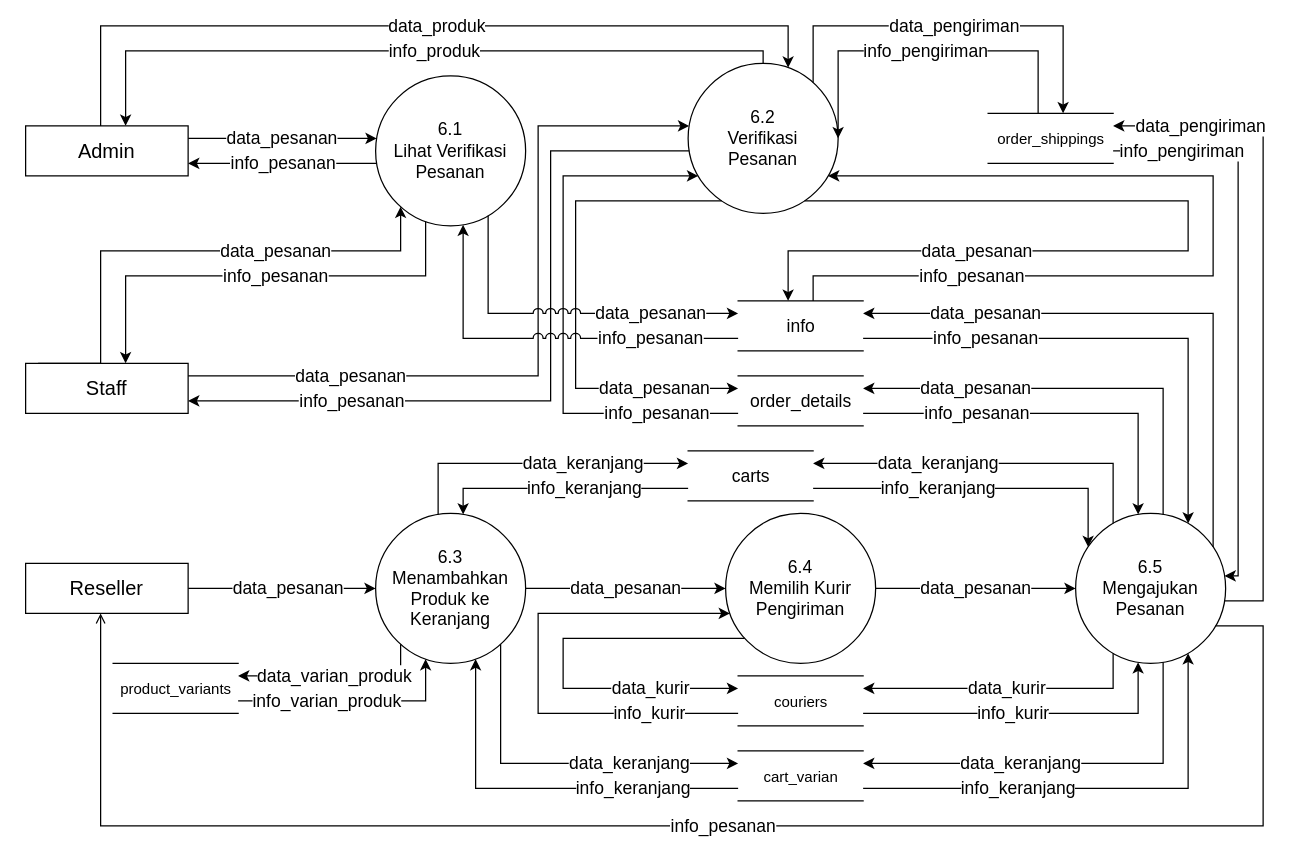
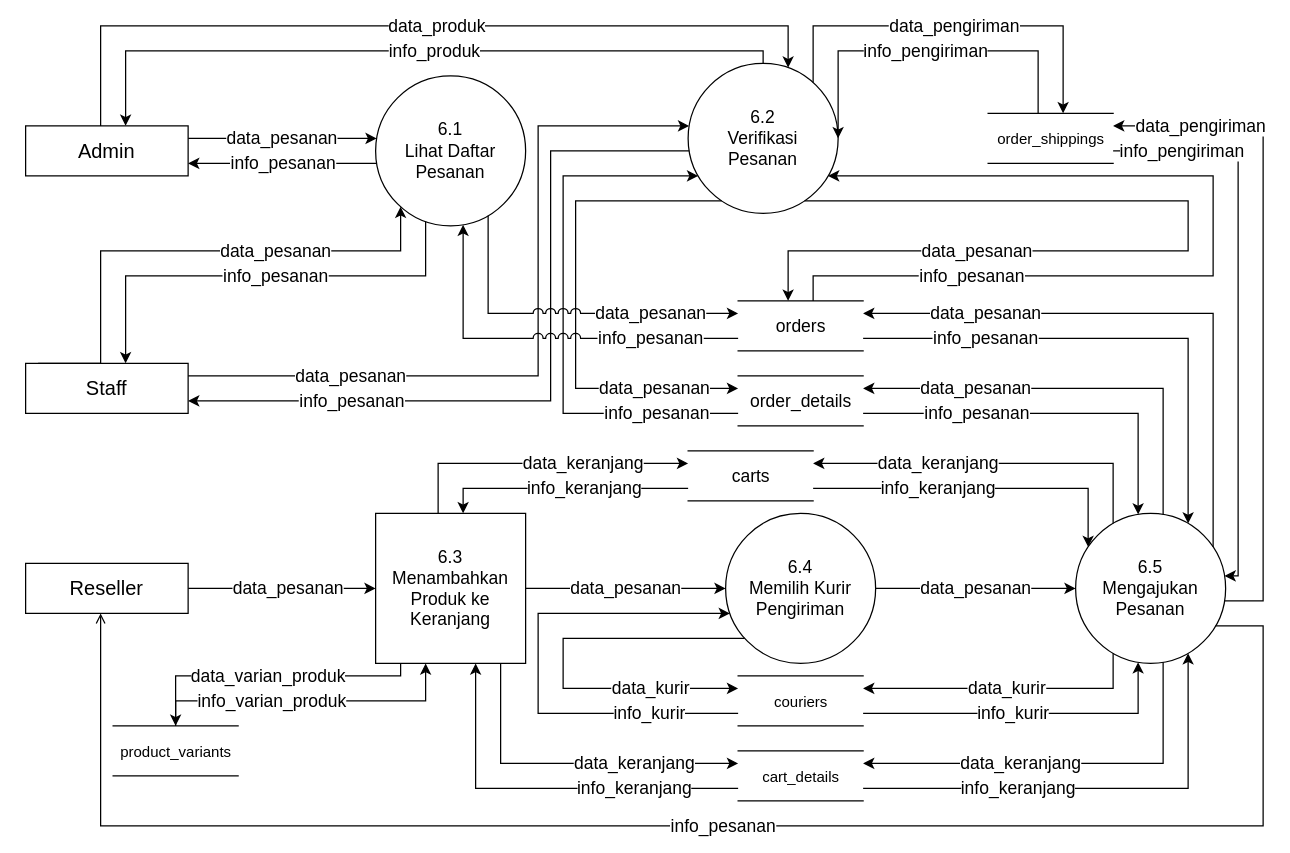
  <mxCell id="0" />
  <mxCell id="1" parent="0" />
- <mxCell id="2" value="&lt;font style=&quot;font-size: 14px&quot;&gt;6.1&lt;br&gt;Lihat Verifikasi Pesanan&lt;br&gt;&lt;/font&gt;" style="ellipse;whiteSpace=wrap;html=1;aspect=fixed;" parent="1" vertex="1"><mxGeometry x="300" y="60" width="120" height="120" as="geometry" /></mxCell>
+ <mxCell id="2" value="&lt;font style=&quot;font-size: 14px&quot;&gt;6.1&lt;br&gt;Lihat Daftar Pesanan&lt;br&gt;&lt;/font&gt;" style="ellipse;whiteSpace=wrap;html=1;aspect=fixed;" parent="1" vertex="1"><mxGeometry x="300" y="60" width="120" height="120" as="geometry" /></mxCell>
  <mxCell id="3" value="data_pesanan" style="edgeStyle=orthogonalEdgeStyle;rounded=0;orthogonalLoop=1;jettySize=auto;html=1;fontSize=14;" parent="1" source="4" target="2" edge="1"><mxGeometry relative="1" as="geometry"><mxPoint x="380" y="120" as="targetPoint" /><Array as="points"><mxPoint x="220" y="110" /><mxPoint x="220" y="110" /></Array></mxGeometry></mxCell>
  <mxCell id="4" value="Admin" style="rounded=0;whiteSpace=wrap;html=1;fontSize=16;" parent="1" vertex="1"><mxGeometry y="100" width="130" height="40" as="geometry" x="20" /></mxCell>
  <mxCell id="5" value="data_pesanan" style="edgeStyle=orthogonalEdgeStyle;rounded=0;orthogonalLoop=1;jettySize=auto;html=1;fontSize=14;" parent="1" source="6" target="10" edge="1"><mxGeometry x="0.061" relative="1" as="geometry"><Array as="points" /><mxPoint as="offset" /></mxGeometry></mxCell>
  <mxCell id="6" value="Reseller" style="rounded=0;whiteSpace=wrap;html=1;fontSize=16;" parent="1" vertex="1"><mxGeometry y="450" width="130" height="40" as="geometry" x="20" /></mxCell>
  <mxCell id="7" value="&lt;font style=&quot;font-size: 14px&quot;&gt;6.2&lt;br&gt;Verifikasi &lt;br&gt;Pesanan&lt;br&gt;&lt;/font&gt;" style="ellipse;whiteSpace=wrap;html=1;aspect=fixed;" parent="1" vertex="1"><mxGeometry x="550" y="50" width="120" height="120" as="geometry" /></mxCell>
  <mxCell id="8" value="Staff" style="rounded=0;whiteSpace=wrap;html=1;fontSize=16;" parent="1" vertex="1"><mxGeometry y="290" width="130" height="40" as="geometry" x="20" /></mxCell>
  <mxCell id="9" value="info_pesanan" style="edgeStyle=orthogonalEdgeStyle;rounded=0;orthogonalLoop=1;jettySize=auto;html=1;fontSize=14;" parent="1" source="2" target="4" edge="1"><mxGeometry relative="1" as="geometry"><mxPoint x="240" y="130" as="targetPoint" /><Array as="points"><mxPoint x="230" y="130" /><mxPoint x="230" y="130" /></Array><mxPoint x="390" y="130" as="sourcePoint" /></mxGeometry></mxCell>
- <mxCell id="10" value="&lt;font style=&quot;font-size: 14px&quot;&gt;6.3&lt;br&gt;Menambahkan Produk ke Keranjang&lt;br&gt;&lt;/font&gt;" style="ellipse;whiteSpace=wrap;html=1;aspect=fixed;" parent="1" vertex="1"><mxGeometry x="300" y="410" width="120" height="120" as="geometry" /></mxCell>
+ <mxCell id="10" value="&lt;font style=&quot;font-size: 14px&quot;&gt;6.3&lt;br&gt;Menambahkan Produk ke Keranjang&lt;br&gt;&lt;/font&gt;" style="whiteSpace=wrap;html=1;aspect=fixed;rounded=0;" parent="1" vertex="1"><mxGeometry x="300" y="410" width="120" height="120" as="geometry" /></mxCell>
  <mxCell id="11" value="data_produk" style="edgeStyle=orthogonalEdgeStyle;rounded=0;orthogonalLoop=1;jettySize=auto;html=1;fontSize=14;" parent="1" source="4" target="7" edge="1"><mxGeometry x="0.051" relative="1" as="geometry"><Array as="points"><mxPoint x="80" y="20" /><mxPoint x="630" y="20" /></Array><mxPoint as="offset" /><mxPoint x="160" y="253.43" as="sourcePoint" /><mxPoint x="380" y="139.999" as="targetPoint" /></mxGeometry></mxCell>
  <mxCell id="12" value="info_produk" style="edgeStyle=orthogonalEdgeStyle;rounded=0;orthogonalLoop=1;jettySize=auto;html=1;fontSize=14;" parent="1" source="7" target="4" edge="1"><mxGeometry x="-0.058" relative="1" as="geometry"><Array as="points"><mxPoint x="610" y="40" /><mxPoint x="100" y="40" /></Array><mxPoint as="offset" /><mxPoint x="400" y="143.43" as="sourcePoint" /><mxPoint x="180" y="253.43" as="targetPoint" /></mxGeometry></mxCell>
  <mxCell id="13" value="carts" style="html=1;dashed=0;whitespace=wrap;shape=partialRectangle;right=0;left=0;fontSize=14;" parent="1" vertex="1"><mxGeometry x="550" y="360" width="100" height="40" as="geometry" /></mxCell>
  <mxCell id="14" value="data_keranjang" style="edgeStyle=orthogonalEdgeStyle;rounded=0;orthogonalLoop=1;jettySize=auto;html=1;fontSize=14;" parent="1" source="10" target="13" edge="1"><mxGeometry x="0.303" relative="1" as="geometry"><Array as="points"><mxPoint x="350" y="370" /></Array><mxPoint as="offset" /><mxPoint x="419.171" y="420.059" as="sourcePoint" /><mxPoint x="610.84" y="290" as="targetPoint" /></mxGeometry></mxCell>
  <mxCell id="15" value="info_keranjang" style="edgeStyle=orthogonalEdgeStyle;rounded=0;orthogonalLoop=1;jettySize=auto;html=1;fontSize=14;" parent="1" source="13" target="10" edge="1"><mxGeometry x="-0.17" relative="1" as="geometry"><Array as="points"><mxPoint x="370" y="390" /></Array><mxPoint as="offset" /><mxPoint x="630.84" y="290" as="sourcePoint" /><mxPoint x="419.151" y="440.059" as="targetPoint" /></mxGeometry></mxCell>
  <mxCell id="16" value="data_pesanan" style="edgeStyle=orthogonalEdgeStyle;rounded=0;orthogonalLoop=1;jettySize=auto;html=1;fontSize=14;" parent="1" target="2" edge="1"><mxGeometry x="0.348" relative="1" as="geometry"><Array as="points"><mxPoint x="80" y="290" /><mxPoint x="80" y="200" /><mxPoint x="320" y="200" /></Array><mxPoint as="offset" /><mxPoint x="30" y="290" as="sourcePoint" /><mxPoint x="690" y="250.839" as="targetPoint" /></mxGeometry></mxCell>
  <mxCell id="17" value="info_pesanan" style="edgeStyle=orthogonalEdgeStyle;rounded=0;orthogonalLoop=1;jettySize=auto;html=1;fontSize=14;" parent="1" source="2" target="8" edge="1"><mxGeometry x="-0.075" relative="1" as="geometry"><Array as="points"><mxPoint x="340" y="220" /><mxPoint x="100" y="220" /></Array><mxPoint as="offset" /><mxPoint x="670" y="250.839" as="sourcePoint" /><mxPoint x="50" y="290" as="targetPoint" /></mxGeometry></mxCell>
- <mxCell id="18" value="&lt;font style=&quot;font-size: 12px&quot;&gt;product_variants&lt;/font&gt;" style="html=1;dashed=0;whitespace=wrap;shape=partialRectangle;right=0;left=0;fontSize=14;" parent="1" vertex="1"><mxGeometry x="90" y="530" width="100" height="40" as="geometry" /></mxCell>
+ <mxCell id="18" value="&lt;font style=&quot;font-size: 12px&quot;&gt;product_variants&lt;/font&gt;" style="html=1;dashed=0;whitespace=wrap;shape=partialRectangle;right=0;left=0;fontSize=14;" parent="1" vertex="1"><mxGeometry x="90" y="580" width="100" height="40" as="geometry" /></mxCell>
  <mxCell id="19" value="data_varian_produk" style="edgeStyle=orthogonalEdgeStyle;rounded=0;orthogonalLoop=1;jettySize=auto;html=1;fontSize=14;" parent="1" source="10" target="18" edge="1"><mxGeometry x="0.005" relative="1" as="geometry"><Array as="points"><mxPoint x="320" y="540" /></Array><mxPoint as="offset" /><mxPoint x="400.005" y="489.999" as="sourcePoint" /><mxPoint x="536.75" y="489.999" as="targetPoint" /></mxGeometry></mxCell>
  <mxCell id="20" value="info_varian_produk" style="edgeStyle=orthogonalEdgeStyle;rounded=0;orthogonalLoop=1;jettySize=auto;html=1;fontSize=14;" parent="1" source="18" target="10" edge="1"><mxGeometry x="-0.222" relative="1" as="geometry"><Array as="points"><mxPoint x="340" y="560" /></Array><mxPoint as="offset" /><mxPoint x="540" y="450.059" as="sourcePoint" /><mxPoint x="421.995" y="450.059" as="targetPoint" /></mxGeometry></mxCell>
  <mxCell id="21" value="&lt;font style=&quot;font-size: 14px&quot;&gt;6.4&lt;br&gt;Memilih Kurir Pengiriman&lt;br&gt;&lt;/font&gt;" style="ellipse;whiteSpace=wrap;html=1;aspect=fixed;" parent="1" vertex="1"><mxGeometry x="580" y="410" width="120" height="120" as="geometry" /></mxCell>
  <mxCell id="22" value="data_pesanan" style="edgeStyle=orthogonalEdgeStyle;rounded=0;orthogonalLoop=1;jettySize=auto;html=1;fontSize=14;" parent="1" source="10" target="21" edge="1"><mxGeometry relative="1" as="geometry"><Array as="points" /><mxPoint as="offset" /><mxPoint x="160" y="480" as="sourcePoint" /><mxPoint x="310" y="480" as="targetPoint" /></mxGeometry></mxCell>
  <mxCell id="23" value="&lt;span style=&quot;font-size: 12px&quot;&gt;couriers&lt;/span&gt;" style="html=1;dashed=0;whitespace=wrap;shape=partialRectangle;right=0;left=0;fontSize=14;" parent="1" vertex="1"><mxGeometry x="590" y="540" width="100" height="40" as="geometry" /></mxCell>
  <mxCell id="24" value="data_kurir" style="edgeStyle=orthogonalEdgeStyle;rounded=0;orthogonalLoop=1;jettySize=auto;html=1;fontSize=14;" parent="1" source="21" target="23" edge="1"><mxGeometry x="0.57" relative="1" as="geometry"><Array as="points"><mxPoint x="450" y="510" /><mxPoint x="450" y="550" /></Array><mxPoint as="offset" /><mxPoint x="660" y="640.449" as="sourcePoint" /><mxPoint x="510" y="559.551" as="targetPoint" /></mxGeometry></mxCell>
  <mxCell id="25" value="info_kurir" style="edgeStyle=orthogonalEdgeStyle;rounded=0;orthogonalLoop=1;jettySize=auto;html=1;fontSize=14;" parent="1" source="23" target="21" edge="1"><mxGeometry x="-0.644" relative="1" as="geometry"><Array as="points"><mxPoint x="430" y="570" /><mxPoint x="430" y="490" /></Array><mxPoint x="-1" as="offset" /><mxPoint x="530" y="559.551" as="sourcePoint" /><mxPoint x="660" y="620.449" as="targetPoint" /></mxGeometry></mxCell>
  <mxCell id="26" value="&lt;font style=&quot;font-size: 14px&quot;&gt;6.5&lt;br&gt;Mengajukan Pesanan&lt;br&gt;&lt;/font&gt;" style="ellipse;whiteSpace=wrap;html=1;aspect=fixed;" parent="1" vertex="1"><mxGeometry x="860" y="410" width="120" height="120" as="geometry" /></mxCell>
  <mxCell id="27" value="data_pesanan" style="edgeStyle=orthogonalEdgeStyle;rounded=0;orthogonalLoop=1;jettySize=auto;html=1;fontSize=14;" parent="1" source="21" target="26" edge="1"><mxGeometry relative="1" as="geometry"><Array as="points" /><mxPoint as="offset" /><mxPoint x="430" y="480" as="sourcePoint" /><mxPoint x="590" y="480" as="targetPoint" /></mxGeometry></mxCell>
  <mxCell id="28" value="data_keranjang" style="edgeStyle=orthogonalEdgeStyle;rounded=0;orthogonalLoop=1;jettySize=auto;html=1;fontSize=14;" parent="1" source="26" target="13" edge="1"><mxGeometry x="0.303" relative="1" as="geometry"><Array as="points"><mxPoint x="890" y="370" /></Array><mxPoint as="offset" /><mxPoint x="360" y="420.839" as="sourcePoint" /><mxPoint x="600" y="380" as="targetPoint" /></mxGeometry></mxCell>
  <mxCell id="29" value="info_keranjang" style="edgeStyle=orthogonalEdgeStyle;rounded=0;orthogonalLoop=1;jettySize=auto;html=1;fontSize=14;" parent="1" source="13" target="26" edge="1"><mxGeometry x="-0.254" relative="1" as="geometry"><Array as="points"><mxPoint x="870" y="390" /></Array><mxPoint as="offset" /><mxPoint x="600" y="400" as="sourcePoint" /><mxPoint x="380" y="420.839" as="targetPoint" /></mxGeometry></mxCell>
  <mxCell id="30" value="info_pesanan" style="edgeStyle=orthogonalEdgeStyle;rounded=0;orthogonalLoop=1;jettySize=auto;html=1;fontSize=14;endArrow=open;" parent="1" source="26" target="6" edge="1"><mxGeometry x="-0.029" relative="1" as="geometry"><Array as="points"><mxPoint x="1010" y="500" /><mxPoint x="1010" y="660" /><mxPoint x="80" y="660" /></Array><mxPoint as="offset" /><mxPoint x="710" y="480" as="sourcePoint" /><mxPoint x="880" y="480" as="targetPoint" /></mxGeometry></mxCell>
- <mxCell id="31" value="info" style="html=1;dashed=0;whitespace=wrap;shape=partialRectangle;right=0;left=0;fontSize=14;" parent="1" vertex="1"><mxGeometry x="590" y="240" width="100" height="40" as="geometry" /></mxCell>
+ <mxCell id="31" value="orders" style="html=1;dashed=0;whitespace=wrap;shape=partialRectangle;right=0;left=0;fontSize=14;" parent="1" vertex="1"><mxGeometry x="590" y="240" width="100" height="40" as="geometry" /></mxCell>
  <mxCell id="32" value="info_pesanan" style="edgeStyle=orthogonalEdgeStyle;rounded=0;orthogonalLoop=1;jettySize=auto;html=1;fontSize=14;" parent="1" source="31" target="7" edge="1"><mxGeometry x="-0.595" relative="1" as="geometry"><Array as="points"><mxPoint x="650" y="220" /><mxPoint x="970" y="220" /><mxPoint x="970" y="140" /></Array><mxPoint as="offset" /><mxPoint x="480" y="240.84" as="sourcePoint" /><mxPoint x="630" y="210.001" as="targetPoint" /></mxGeometry></mxCell>
  <mxCell id="33" value="data_pesanan" style="edgeStyle=orthogonalEdgeStyle;rounded=0;orthogonalLoop=1;jettySize=auto;html=1;fontSize=14;" parent="1" source="7" target="31" edge="1"><mxGeometry x="0.46" relative="1" as="geometry"><Array as="points"><mxPoint x="950" y="160" /><mxPoint x="950" y="200" /><mxPoint x="630" y="200" /></Array><mxPoint as="offset" /><mxPoint x="610" y="210.001" as="sourcePoint" /><mxPoint x="580" y="200" as="targetPoint" /></mxGeometry></mxCell>
  <mxCell id="34" value="data_pesanan" style="edgeStyle=orthogonalEdgeStyle;rounded=0;orthogonalLoop=1;jettySize=auto;html=1;fontSize=14;" parent="1" source="26" target="31" edge="1"><mxGeometry x="0.581" relative="1" as="geometry"><Array as="points"><mxPoint x="970" y="250" /></Array><mxPoint as="offset" /><mxPoint x="900" y="358.038" as="sourcePoint" /><mxPoint x="690" y="310" as="targetPoint" /></mxGeometry></mxCell>
  <mxCell id="35" value="info_pesanan" style="edgeStyle=orthogonalEdgeStyle;rounded=0;orthogonalLoop=1;jettySize=auto;html=1;fontSize=14;" parent="1" source="31" target="26" edge="1"><mxGeometry x="-0.522" relative="1" as="geometry"><Array as="points"><mxPoint x="950" y="270" /></Array><mxPoint as="offset" /><mxPoint x="690" y="330" as="sourcePoint" /><mxPoint x="880" y="376.834" as="targetPoint" /></mxGeometry></mxCell>
- <mxCell id="36" value="&lt;font style=&quot;font-size: 12px&quot;&gt;cart_varian&lt;/font&gt;" style="html=1;dashed=0;whitespace=wrap;shape=partialRectangle;right=0;left=0;fontSize=14;" parent="1" vertex="1"><mxGeometry x="590" y="600" width="100" height="40" as="geometry" /></mxCell>
+ <mxCell id="36" value="&lt;font style=&quot;font-size: 12px&quot;&gt;cart_details&lt;/font&gt;" style="html=1;dashed=0;whitespace=wrap;shape=partialRectangle;right=0;left=0;fontSize=14;" parent="1" vertex="1"><mxGeometry x="590" y="600" width="100" height="40" as="geometry" /></mxCell>
  <mxCell id="37" value="info_keranjang" style="edgeStyle=orthogonalEdgeStyle;rounded=0;orthogonalLoop=1;jettySize=auto;html=1;fontSize=14;" parent="1" source="36" target="10" edge="1"><mxGeometry x="-0.463" relative="1" as="geometry"><Array as="points"><mxPoint x="380" y="630" /></Array><mxPoint as="offset" /><mxPoint x="550" y="560.899" as="sourcePoint" /><mxPoint x="380" y="530.001" as="targetPoint" /></mxGeometry></mxCell>
  <mxCell id="38" value="data_keranjang" style="edgeStyle=orthogonalEdgeStyle;rounded=0;orthogonalLoop=1;jettySize=auto;html=1;fontSize=14;" parent="1" source="10" target="36" edge="1"><mxGeometry x="0.386" relative="1" as="geometry"><Array as="points"><mxPoint x="400" y="610" /></Array><mxPoint as="offset" /><mxPoint x="400" y="530.001" as="sourcePoint" /><mxPoint x="550" y="540.899" as="targetPoint" /></mxGeometry></mxCell>
  <mxCell id="39" value="order_details" style="html=1;dashed=0;whitespace=wrap;shape=partialRectangle;right=0;left=0;fontSize=14;" parent="1" vertex="1"><mxGeometry x="590" y="300" width="100" height="40" as="geometry" /></mxCell>
  <mxCell id="40" value="info_pesanan" style="edgeStyle=orthogonalEdgeStyle;rounded=0;orthogonalLoop=1;jettySize=auto;html=1;fontSize=14;" parent="1" source="39" target="26" edge="1"><mxGeometry x="-0.396" relative="1" as="geometry"><Array as="points"><mxPoint x="910" y="330" /></Array><mxPoint as="offset" /><mxPoint x="690" y="330" as="sourcePoint" /><mxPoint x="940" y="470.839" as="targetPoint" /></mxGeometry></mxCell>
  <mxCell id="41" value="data_pesanan" style="edgeStyle=orthogonalEdgeStyle;rounded=0;orthogonalLoop=1;jettySize=auto;html=1;fontSize=14;" parent="1" source="26" target="39" edge="1"><mxGeometry x="0.471" relative="1" as="geometry"><Array as="points"><mxPoint x="930" y="310" /></Array><mxPoint as="offset" /><mxPoint x="960" y="478.038" as="sourcePoint" /><mxPoint x="690" y="310" as="targetPoint" /></mxGeometry></mxCell>
  <mxCell id="42" value="&lt;font style=&quot;font-size: 12px&quot;&gt;order_shippings&lt;/font&gt;" style="html=1;dashed=0;whitespace=wrap;shape=partialRectangle;right=0;left=0;fontSize=14;" parent="1" vertex="1"><mxGeometry x="790" y="90" width="100" height="40" as="geometry" /></mxCell>
  <mxCell id="43" value="data_pengiriman" style="edgeStyle=orthogonalEdgeStyle;rounded=0;orthogonalLoop=1;jettySize=auto;html=1;fontSize=14;" parent="1" source="26" target="42" edge="1"><mxGeometry x="0.736" relative="1" as="geometry"><Array as="points"><mxPoint x="1010" y="480" /><mxPoint x="1010" y="100" /></Array><mxPoint as="offset" /><mxPoint x="920" y="520.001" as="sourcePoint" /><mxPoint x="1036.75" y="546.119" as="targetPoint" /></mxGeometry></mxCell>
  <mxCell id="44" value="info_pengiriman" style="edgeStyle=orthogonalEdgeStyle;rounded=0;orthogonalLoop=1;jettySize=auto;html=1;fontSize=14;" parent="1" source="42" target="26" edge="1"><mxGeometry x="-0.755" relative="1" as="geometry"><Array as="points"><mxPoint x="990" y="120" /><mxPoint x="990" y="460" /></Array><mxPoint as="offset" /><mxPoint x="1040" y="506.179" as="sourcePoint" /><mxPoint x="940" y="520.001" as="targetPoint" /></mxGeometry></mxCell>
  <mxCell id="45" value="info_pesanan" style="edgeStyle=orthogonalEdgeStyle;rounded=0;orthogonalLoop=1;jettySize=auto;html=1;fontSize=14;jumpStyle=arc;jumpSize=8;" parent="1" source="7" target="8" edge="1"><mxGeometry x="0.563" relative="1" as="geometry"><Array as="points"><mxPoint x="440" y="120" /><mxPoint x="440" y="320" /></Array><mxPoint as="offset" /><mxPoint x="750" y="180.001" as="sourcePoint" /><mxPoint x="430" y="290.84" as="targetPoint" /></mxGeometry></mxCell>
  <mxCell id="46" value="data_pesanan" style="edgeStyle=orthogonalEdgeStyle;rounded=0;orthogonalLoop=1;jettySize=auto;html=1;fontSize=14;jumpStyle=arc;jumpSize=8;" parent="1" source="8" target="7" edge="1"><mxGeometry x="-0.568" relative="1" as="geometry"><Array as="points"><mxPoint x="430" y="300" /><mxPoint x="430" y="100" /></Array><mxPoint as="offset" /><mxPoint x="410" y="290.84" as="sourcePoint" /><mxPoint x="730" y="180.001" as="targetPoint" /></mxGeometry></mxCell>
  <mxCell id="47" value="info_pesanan" style="edgeStyle=orthogonalEdgeStyle;rounded=0;orthogonalLoop=1;jettySize=auto;html=1;fontSize=14;jumpStyle=arc;jumpSize=8;" parent="1" source="39" target="7" edge="1"><mxGeometry x="-0.703" relative="1" as="geometry"><Array as="points"><mxPoint x="450" y="330" /><mxPoint x="450" y="140" /></Array><mxPoint as="offset" /><mxPoint x="160" y="310" as="sourcePoint" /><mxPoint x="598.038" y="100" as="targetPoint" /></mxGeometry></mxCell>
  <mxCell id="48" value="data_pesanan" style="edgeStyle=orthogonalEdgeStyle;rounded=0;orthogonalLoop=1;jettySize=auto;html=1;fontSize=14;jumpStyle=arc;jumpSize=8;" parent="1" source="7" target="39" edge="1"><mxGeometry x="0.662" relative="1" as="geometry"><Array as="points"><mxPoint x="460" y="160" /><mxPoint x="460" y="310" /></Array><mxPoint as="offset" /><mxPoint x="590.839" y="120" as="sourcePoint" /><mxPoint x="160" y="330" as="targetPoint" /></mxGeometry></mxCell>
  <mxCell id="49" value="data_pesanan" style="edgeStyle=orthogonalEdgeStyle;rounded=0;orthogonalLoop=1;jettySize=auto;html=1;fontSize=14;jumpStyle=arc;jumpSize=8;" parent="1" source="2" target="31" edge="1"><mxGeometry x="0.496" relative="1" as="geometry"><Array as="points"><mxPoint x="390" y="250" /></Array><mxPoint as="offset" /><mxPoint x="390" y="186.569" as="sourcePoint" /><mxPoint x="100" y="300" as="targetPoint" /></mxGeometry></mxCell>
  <mxCell id="50" value="info_pesanan" style="edgeStyle=orthogonalEdgeStyle;rounded=0;orthogonalLoop=1;jettySize=auto;html=1;fontSize=14;jumpStyle=arc;jumpSize=8;" parent="1" source="31" target="2" edge="1"><mxGeometry x="-0.55" relative="1" as="geometry"><Array as="points"><mxPoint x="370" y="270" /></Array><mxPoint as="offset" /><mxPoint x="80" y="300" as="sourcePoint" /><mxPoint x="370" y="174.721" as="targetPoint" /></mxGeometry></mxCell>
  <mxCell id="51" value="data_pengiriman" style="edgeStyle=orthogonalEdgeStyle;rounded=0;orthogonalLoop=1;jettySize=auto;html=1;fontSize=14;" parent="1" source="7" target="42" edge="1"><mxGeometry relative="1" as="geometry"><mxPoint x="820.829" y="99.999" as="targetPoint" /><Array as="points"><mxPoint x="650" y="20" /><mxPoint x="850" y="20" /></Array><mxPoint x="670" y="99.999" as="sourcePoint" /></mxGeometry></mxCell>
  <mxCell id="52" value="info_pengiriman" style="edgeStyle=orthogonalEdgeStyle;rounded=0;orthogonalLoop=1;jettySize=auto;html=1;fontSize=14;" parent="1" source="42" target="7" edge="1"><mxGeometry relative="1" as="geometry"><mxPoint x="670" y="119.999" as="targetPoint" /><Array as="points"><mxPoint x="830" y="40" /><mxPoint x="670" y="40" /></Array><mxPoint x="820.849" y="119.999" as="sourcePoint" /></mxGeometry></mxCell>
  <mxCell id="53" value="data_kurir" style="edgeStyle=orthogonalEdgeStyle;rounded=0;orthogonalLoop=1;jettySize=auto;html=1;fontSize=14;" parent="1" source="26" target="23" edge="1"><mxGeometry x="-0.006" relative="1" as="geometry"><Array as="points"><mxPoint x="890" y="550" /></Array><mxPoint as="offset" /><mxPoint x="660" y="539.161" as="sourcePoint" /><mxPoint x="740" y="550.059" as="targetPoint" /></mxGeometry></mxCell>
  <mxCell id="54" value="info_kurir" style="edgeStyle=orthogonalEdgeStyle;rounded=0;orthogonalLoop=1;jettySize=auto;html=1;fontSize=14;" parent="1" source="23" target="26" edge="1"><mxGeometry x="-0.08" relative="1" as="geometry"><Array as="points"><mxPoint x="910" y="570" /></Array><mxPoint as="offset" /><mxPoint x="740" y="570.059" as="sourcePoint" /><mxPoint x="640" y="539.161" as="targetPoint" /></mxGeometry></mxCell>
  <mxCell id="55" value="info_keranjang" style="edgeStyle=orthogonalEdgeStyle;rounded=0;orthogonalLoop=1;jettySize=auto;html=1;fontSize=14;" parent="1" source="36" target="26" edge="1"><mxGeometry x="-0.326" relative="1" as="geometry"><Array as="points"><mxPoint x="950" y="630" /></Array><mxPoint as="offset" /><mxPoint x="690" y="618.099" as="sourcePoint" /><mxPoint x="910" y="577.201" as="targetPoint" /></mxGeometry></mxCell>
  <mxCell id="56" value="data_keranjang" style="edgeStyle=orthogonalEdgeStyle;rounded=0;orthogonalLoop=1;jettySize=auto;html=1;fontSize=14;" parent="1" source="26" target="36" edge="1"><mxGeometry x="0.223" relative="1" as="geometry"><Array as="points"><mxPoint x="930" y="610" /></Array><mxPoint x="1" as="offset" /><mxPoint x="890" y="570.002" as="sourcePoint" /><mxPoint x="690" y="598.099" as="targetPoint" /></mxGeometry></mxCell>
